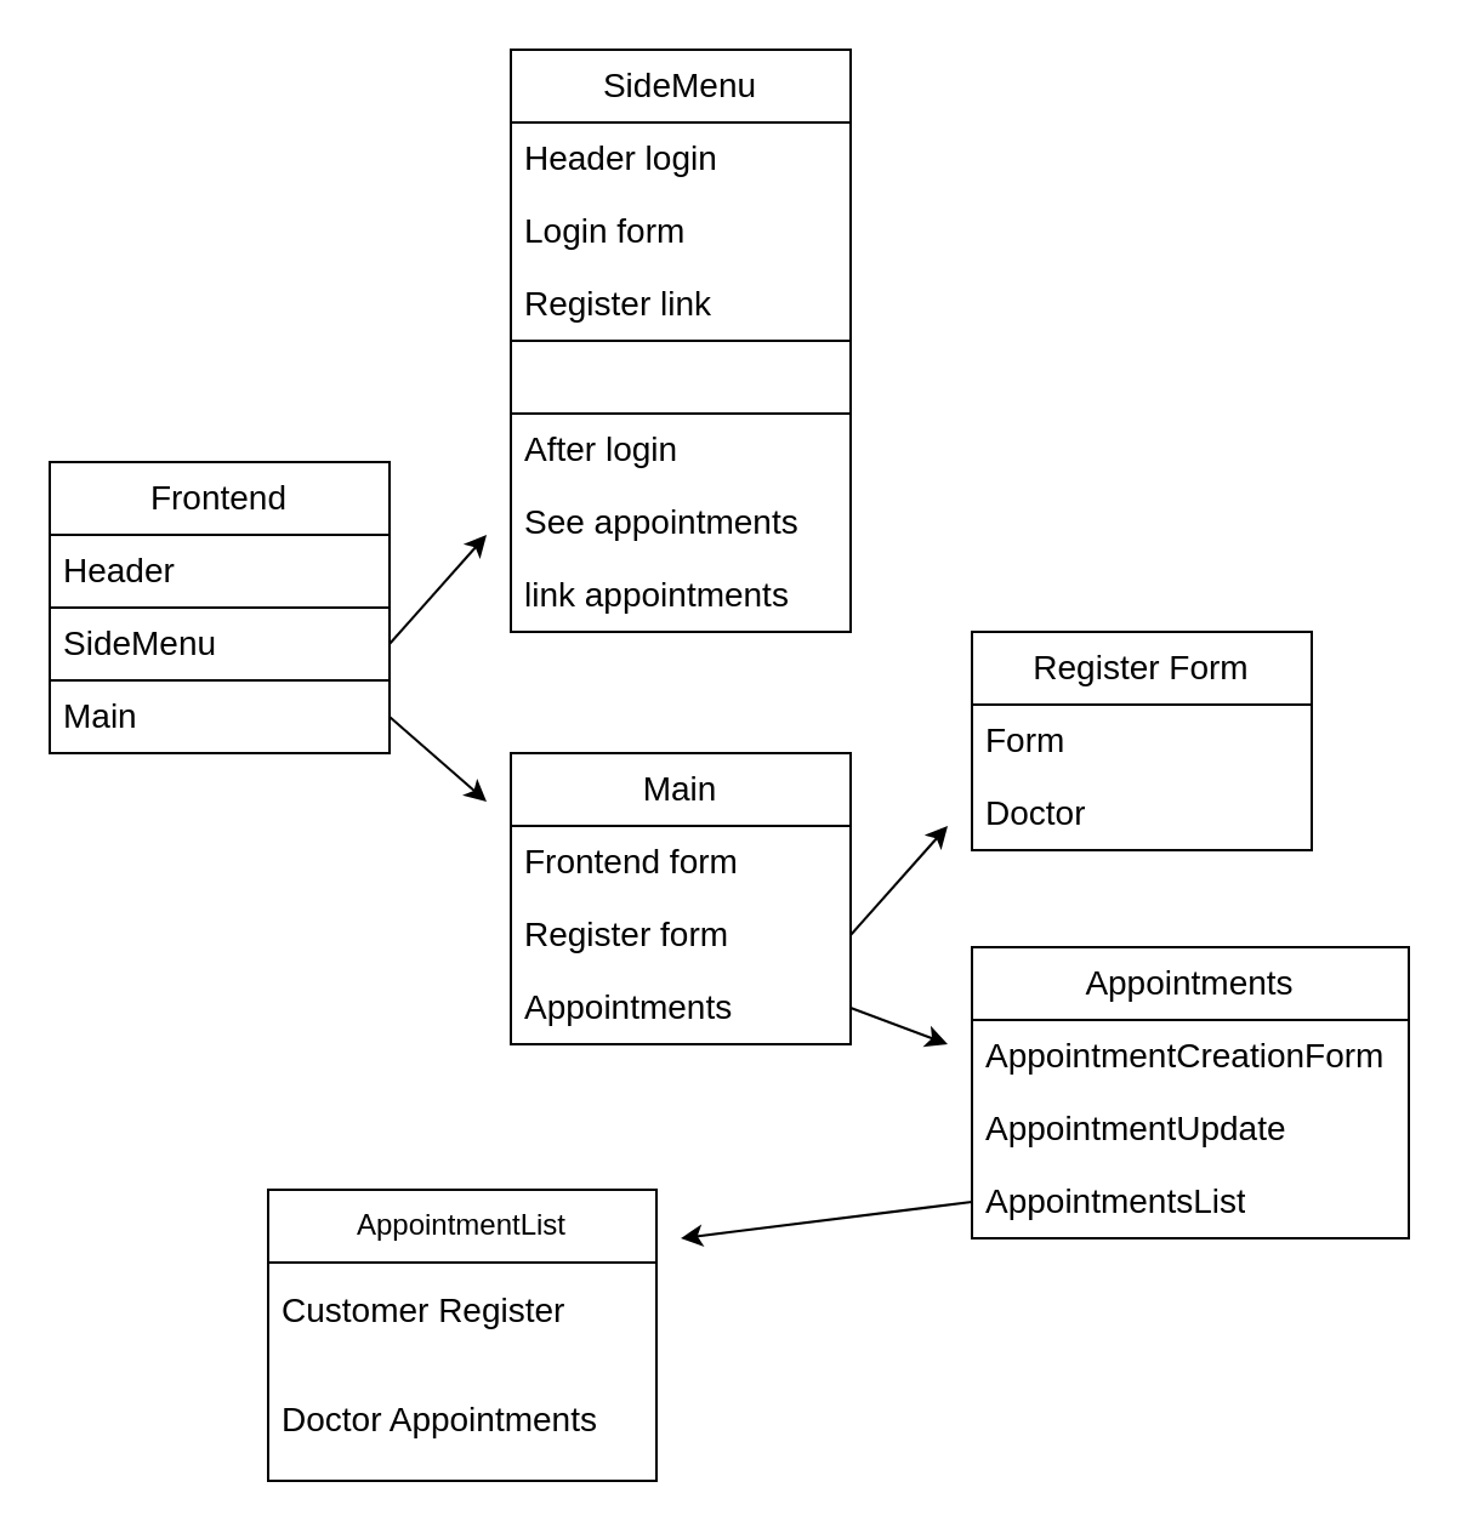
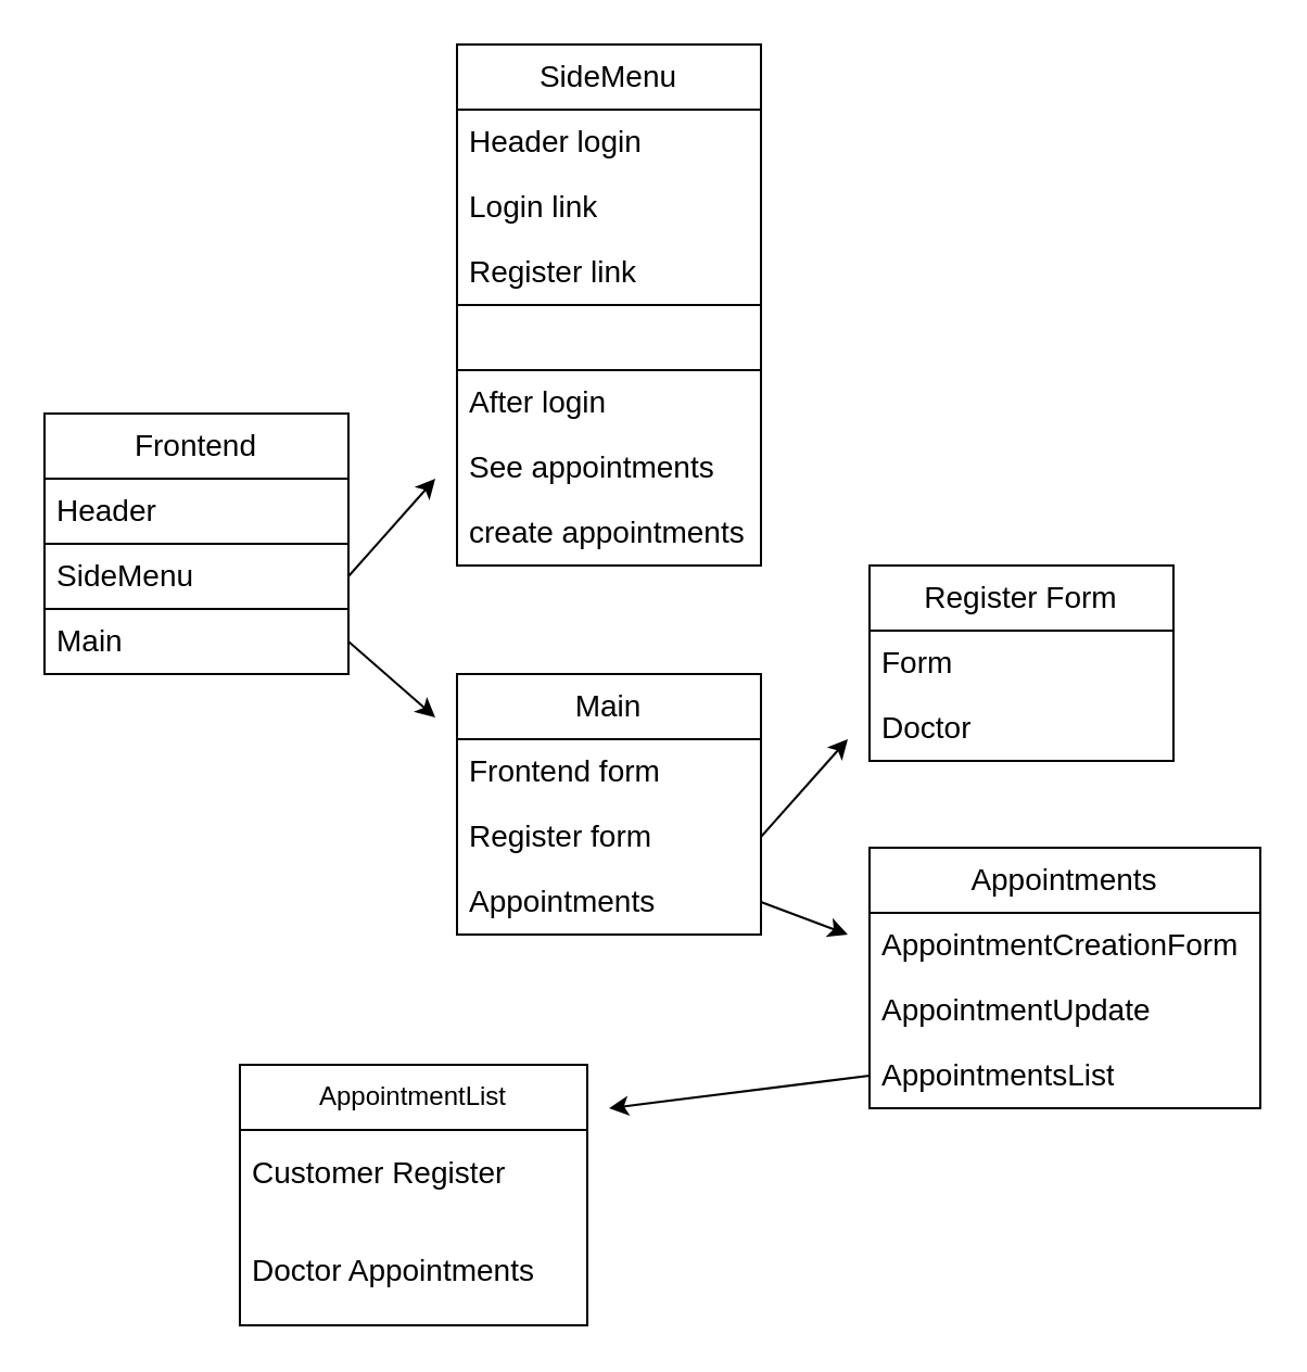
  <mxCell id="0" />
  <mxCell id="1" parent="0" />
  <mxCell id="2" value="Frontend" style="swimlane;fontStyle=0;childLayout=stackLayout;horizontal=1;startSize=30;horizontalStack=0;resizeParent=1;resizeParentMax=0;resizeLast=0;collapsible=1;marginBottom=0;whiteSpace=wrap;html=1;fontSize=14;" vertex="1" parent="1"><mxGeometry x="20" y="190" width="140" height="120" as="geometry" /></mxCell>
  <mxCell id="3" value="Header" style="text;strokeColor=none;fillColor=none;align=left;verticalAlign=middle;spacingLeft=4;spacingRight=4;overflow=hidden;points=[[0,0.5],[1,0.5]];portConstraint=eastwest;rotatable=0;whiteSpace=wrap;html=1;fontSize=14;" vertex="1" parent="2"><mxGeometry y="30" width="140" height="30" as="geometry" /></mxCell>
  <mxCell id="4" value="SideMenu" style="text;strokeColor=default;fillColor=none;align=left;verticalAlign=middle;spacingLeft=4;spacingRight=4;overflow=hidden;points=[[0,0.5],[1,0.5]];portConstraint=eastwest;rotatable=0;whiteSpace=wrap;html=1;fontSize=14;" vertex="1" parent="2"><mxGeometry y="60" width="140" height="30" as="geometry" /></mxCell>
  <mxCell id="5" value="Main" style="text;strokeColor=none;fillColor=none;align=left;verticalAlign=middle;spacingLeft=4;spacingRight=4;overflow=hidden;points=[[0,0.5],[1,0.5]];portConstraint=eastwest;rotatable=0;whiteSpace=wrap;html=1;fontSize=14;" vertex="1" parent="2"><mxGeometry y="90" width="140" height="30" as="geometry" /></mxCell>
  <mxCell id="6" value="SideMenu" style="swimlane;fontStyle=0;childLayout=stackLayout;horizontal=1;startSize=30;horizontalStack=0;resizeParent=1;resizeParentMax=0;resizeLast=0;collapsible=1;marginBottom=0;whiteSpace=wrap;html=1;fontSize=14;" vertex="1" parent="1"><mxGeometry x="210" y="20" width="140" height="240" as="geometry" /></mxCell>
  <mxCell id="7" value="Header login" style="text;strokeColor=none;fillColor=none;align=left;verticalAlign=middle;spacingLeft=4;spacingRight=4;overflow=hidden;points=[[0,0.5],[1,0.5]];portConstraint=eastwest;rotatable=0;whiteSpace=wrap;html=1;fontSize=14;" vertex="1" parent="6"><mxGeometry y="30" width="140" height="30" as="geometry" /></mxCell>
- <mxCell id="8" value="Login form" style="text;strokeColor=none;fillColor=none;align=left;verticalAlign=middle;spacingLeft=4;spacingRight=4;overflow=hidden;points=[[0,0.5],[1,0.5]];portConstraint=eastwest;rotatable=0;whiteSpace=wrap;html=1;fontSize=14;" vertex="1" parent="6"><mxGeometry y="60" width="140" height="30" as="geometry" /></mxCell>
+ <mxCell id="8" value="Login link" style="text;strokeColor=none;fillColor=none;align=left;verticalAlign=middle;spacingLeft=4;spacingRight=4;overflow=hidden;points=[[0,0.5],[1,0.5]];portConstraint=eastwest;rotatable=0;whiteSpace=wrap;html=1;fontSize=14;" vertex="1" parent="6"><mxGeometry y="60" width="140" height="30" as="geometry" /></mxCell>
  <mxCell id="9" value="Register link" style="text;strokeColor=none;fillColor=none;align=left;verticalAlign=middle;spacingLeft=4;spacingRight=4;overflow=hidden;points=[[0,0.5],[1,0.5]];portConstraint=eastwest;rotatable=0;whiteSpace=wrap;html=1;fontSize=14;" vertex="1" parent="6"><mxGeometry y="90" width="140" height="30" as="geometry" /></mxCell>
  <mxCell id="10" value="" style="text;strokeColor=default;fillColor=none;align=left;verticalAlign=middle;spacingLeft=4;spacingRight=4;overflow=hidden;points=[[0,0.5],[1,0.5]];portConstraint=eastwest;rotatable=0;whiteSpace=wrap;html=1;fontSize=14;" vertex="1" parent="6"><mxGeometry y="120" width="140" height="30" as="geometry" /></mxCell>
  <mxCell id="11" value="After login" style="text;strokeColor=none;fillColor=none;align=left;verticalAlign=middle;spacingLeft=4;spacingRight=4;overflow=hidden;points=[[0,0.5],[1,0.5]];portConstraint=eastwest;rotatable=0;whiteSpace=wrap;html=1;fontSize=14;" vertex="1" parent="6"><mxGeometry y="150" width="140" height="30" as="geometry" /></mxCell>
  <mxCell id="12" value="See appointments" style="text;strokeColor=none;fillColor=none;align=left;verticalAlign=middle;spacingLeft=4;spacingRight=4;overflow=hidden;points=[[0,0.5],[1,0.5]];portConstraint=eastwest;rotatable=0;whiteSpace=wrap;html=1;fontSize=14;" vertex="1" parent="6"><mxGeometry y="180" width="140" height="30" as="geometry" /></mxCell>
- <mxCell id="13" value="link appointments" style="text;strokeColor=none;fillColor=none;align=left;verticalAlign=middle;spacingLeft=4;spacingRight=4;overflow=hidden;points=[[0,0.5],[1,0.5]];portConstraint=eastwest;rotatable=0;whiteSpace=wrap;html=1;fontSize=14;" vertex="1" parent="6"><mxGeometry y="210" width="140" height="30" as="geometry" /></mxCell>
+ <mxCell id="13" value="create appointments" style="text;strokeColor=none;fillColor=none;align=left;verticalAlign=middle;spacingLeft=4;spacingRight=4;overflow=hidden;points=[[0,0.5],[1,0.5]];portConstraint=eastwest;rotatable=0;whiteSpace=wrap;html=1;fontSize=14;" vertex="1" parent="6"><mxGeometry y="210" width="140" height="30" as="geometry" /></mxCell>
  <mxCell id="14" value="" style="endArrow=classic;html=1;rounded=0;exitX=1;exitY=0.5;exitDx=0;exitDy=0;fontSize=14;" edge="1" parent="1" source="4"><mxGeometry width="50" height="50" relative="1" as="geometry"><mxPoint x="70" y="110" as="sourcePoint" /><mxPoint x="200" y="220" as="targetPoint" /></mxGeometry></mxCell>
  <mxCell id="15" value="Main" style="swimlane;fontStyle=0;childLayout=stackLayout;horizontal=1;startSize=30;horizontalStack=0;resizeParent=1;resizeParentMax=0;resizeLast=0;collapsible=1;marginBottom=0;whiteSpace=wrap;html=1;fontSize=14;" vertex="1" parent="1"><mxGeometry x="210" y="310" width="140" height="120" as="geometry" /></mxCell>
  <mxCell id="16" value="Frontend form" style="text;strokeColor=none;fillColor=none;align=left;verticalAlign=middle;spacingLeft=4;spacingRight=4;overflow=hidden;points=[[0,0.5],[1,0.5]];portConstraint=eastwest;rotatable=0;whiteSpace=wrap;html=1;fontSize=14;" vertex="1" parent="15"><mxGeometry y="30" width="140" height="30" as="geometry" /></mxCell>
  <mxCell id="17" value="Register form" style="text;strokeColor=none;fillColor=none;align=left;verticalAlign=middle;spacingLeft=4;spacingRight=4;overflow=hidden;points=[[0,0.5],[1,0.5]];portConstraint=eastwest;rotatable=0;whiteSpace=wrap;html=1;fontSize=14;" vertex="1" parent="15"><mxGeometry y="60" width="140" height="30" as="geometry" /></mxCell>
  <mxCell id="18" value="Appointments" style="text;strokeColor=none;fillColor=none;align=left;verticalAlign=middle;spacingLeft=4;spacingRight=4;overflow=hidden;points=[[0,0.5],[1,0.5]];portConstraint=eastwest;rotatable=0;whiteSpace=wrap;html=1;fontSize=14;" vertex="1" parent="15"><mxGeometry y="90" width="140" height="30" as="geometry" /></mxCell>
  <mxCell id="19" value="" style="endArrow=classic;html=1;rounded=0;exitX=1;exitY=0.5;exitDx=0;exitDy=0;fontSize=14;" edge="1" parent="1" source="5"><mxGeometry width="50" height="50" relative="1" as="geometry"><mxPoint x="150" y="410" as="sourcePoint" /><mxPoint x="200" y="330" as="targetPoint" /></mxGeometry></mxCell>
  <mxCell id="20" value="Register Form" style="swimlane;fontStyle=0;childLayout=stackLayout;horizontal=1;startSize=30;horizontalStack=0;resizeParent=1;resizeParentMax=0;resizeLast=0;collapsible=1;marginBottom=0;whiteSpace=wrap;html=1;fontSize=14;" vertex="1" parent="1"><mxGeometry x="400" y="260" width="140" height="90" as="geometry" /></mxCell>
  <mxCell id="21" value="Form" style="text;strokeColor=none;fillColor=none;align=left;verticalAlign=middle;spacingLeft=4;spacingRight=4;overflow=hidden;points=[[0,0.5],[1,0.5]];portConstraint=eastwest;rotatable=0;whiteSpace=wrap;html=1;fontSize=14;" vertex="1" parent="20"><mxGeometry y="30" width="140" height="30" as="geometry" /></mxCell>
  <mxCell id="22" value="Doctor" style="text;strokeColor=none;fillColor=none;align=left;verticalAlign=middle;spacingLeft=4;spacingRight=4;overflow=hidden;points=[[0,0.5],[1,0.5]];portConstraint=eastwest;rotatable=0;whiteSpace=wrap;html=1;fontSize=14;" vertex="1" parent="20"><mxGeometry y="60" width="140" height="30" as="geometry" /></mxCell>
  <mxCell id="23" value="Appointments" style="swimlane;fontStyle=0;childLayout=stackLayout;horizontal=1;startSize=30;horizontalStack=0;resizeParent=1;resizeParentMax=0;resizeLast=0;collapsible=1;marginBottom=0;whiteSpace=wrap;html=1;fontSize=14;" vertex="1" parent="1"><mxGeometry x="400" y="390" width="180" height="120" as="geometry" /></mxCell>
  <mxCell id="24" value="AppointmentCreationForm" style="text;strokeColor=none;fillColor=none;align=left;verticalAlign=middle;spacingLeft=4;spacingRight=4;overflow=hidden;points=[[0,0.5],[1,0.5]];portConstraint=eastwest;rotatable=0;whiteSpace=wrap;html=1;fontSize=14;" vertex="1" parent="23"><mxGeometry y="30" width="180" height="30" as="geometry" /></mxCell>
  <mxCell id="25" value="AppointmentUpdate" style="text;strokeColor=none;fillColor=none;align=left;verticalAlign=middle;spacingLeft=4;spacingRight=4;overflow=hidden;points=[[0,0.5],[1,0.5]];portConstraint=eastwest;rotatable=0;whiteSpace=wrap;html=1;fontSize=14;" vertex="1" parent="23"><mxGeometry y="60" width="180" height="30" as="geometry" /></mxCell>
  <mxCell id="26" value="AppointmentsList" style="text;strokeColor=none;fillColor=none;align=left;verticalAlign=middle;spacingLeft=4;spacingRight=4;overflow=hidden;points=[[0,0.5],[1,0.5]];portConstraint=eastwest;rotatable=0;whiteSpace=wrap;html=1;fontSize=14;" vertex="1" parent="23"><mxGeometry y="90" width="180" height="30" as="geometry" /></mxCell>
  <mxCell id="27" value="" style="endArrow=classic;html=1;rounded=0;exitX=1;exitY=0.5;exitDx=0;exitDy=0;fontSize=14;" edge="1" parent="1" source="17"><mxGeometry width="50" height="50" relative="1" as="geometry"><mxPoint x="300" y="520" as="sourcePoint" /><mxPoint x="390" y="340" as="targetPoint" /></mxGeometry></mxCell>
  <mxCell id="28" value="" style="endArrow=classic;html=1;rounded=0;exitX=1;exitY=0.5;exitDx=0;exitDy=0;fontSize=14;" edge="1" parent="1" source="18"><mxGeometry width="50" height="50" relative="1" as="geometry"><mxPoint x="330" y="510" as="sourcePoint" /><mxPoint x="390" y="430" as="targetPoint" /></mxGeometry></mxCell>
  <mxCell id="29" value="AppointmentList" style="swimlane;fontStyle=0;childLayout=stackLayout;horizontal=1;startSize=30;horizontalStack=0;resizeParent=1;resizeParentMax=0;resizeLast=0;collapsible=1;marginBottom=0;whiteSpace=wrap;html=1;" vertex="1" parent="1"><mxGeometry x="110" y="490" width="160" height="120" as="geometry" /></mxCell>
  <mxCell id="30" value="Customer Register" style="text;strokeColor=none;fillColor=none;align=left;verticalAlign=middle;spacingLeft=4;spacingRight=4;overflow=hidden;points=[[0,0.5],[1,0.5]];portConstraint=eastwest;rotatable=0;whiteSpace=wrap;html=1;fontSize=14;" vertex="1" parent="29"><mxGeometry y="30" width="160" height="40" as="geometry" /></mxCell>
  <mxCell id="31" value="Doctor Appointments" style="text;strokeColor=none;fillColor=none;align=left;verticalAlign=middle;spacingLeft=4;spacingRight=4;overflow=hidden;points=[[0,0.5],[1,0.5]];portConstraint=eastwest;rotatable=0;whiteSpace=wrap;html=1;fontSize=14;" vertex="1" parent="29"><mxGeometry y="70" width="160" height="50" as="geometry" /></mxCell>
  <mxCell id="32" value="" style="endArrow=classic;html=1;rounded=0;exitX=0;exitY=0.5;exitDx=0;exitDy=0;fontSize=14;" edge="1" parent="1" source="26"><mxGeometry width="50" height="50" relative="1" as="geometry"><mxPoint x="340" y="590" as="sourcePoint" /><mxPoint x="280" y="510" as="targetPoint" /></mxGeometry></mxCell>
